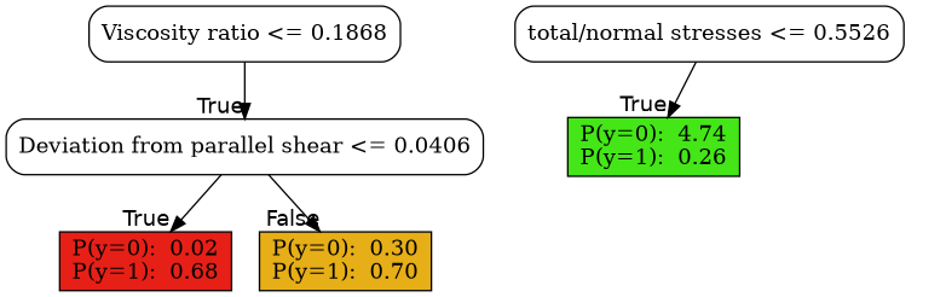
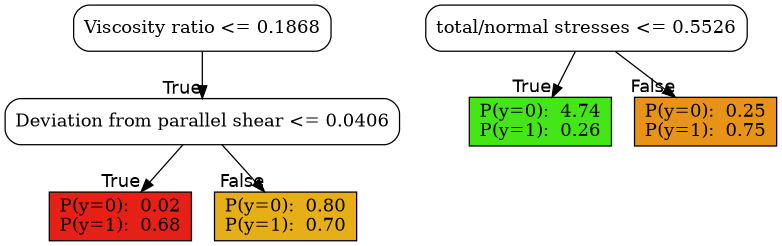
  digraph {
    node [shape=box style=filled color=black]
    edge [fontname=helvetica headlabel=True labelangle=45 labeldistance=2.5]
    n1 [label="Viscosity ratio <= 0.1868" style=rounded color=""]
    n2 [label="Deviation from parallel shear <= 0.0406" style=rounded color=""]
    n3 [fillcolor="0.0080 0.9000 0.9000" label="P(y=0):  0.02\nP(y=1):  0.68"]
-   n4 [fillcolor="0.1217 0.9000 0.9000" label="P(y=0):  0.30\nP(y=1):  0.70"]
+   n4 [fillcolor="0.1217 0.9000 0.9000" label="P(y=0):  0.80\nP(y=1):  0.70"]
    n5 [label="total/normal stresses <= 0.5526" style=rounded color=""]
    n6 [fillcolor="0.2971 0.9000 0.9000" label="P(y=0):  4.74\nP(y=1):  0.26"]
+   n7 [fillcolor="0.1000 0.9000 0.9000" label="P(y=0):  0.25\nP(y=1):  0.75"]
    n1 -> n2
    n2 -> n3
    n2 -> n4 [headlabel=False labelangle=-45]
    n5 -> n6
+   n5 -> n7 [headlabel=False labelangle=-45]
  }
